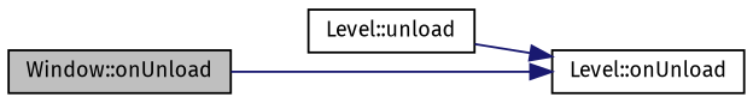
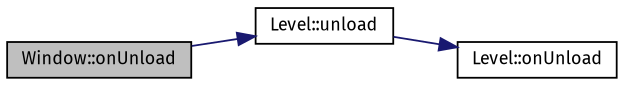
  digraph {
    fontname="Fira Sans"
    rankdir=LR
    node [color=black fillcolor=white fontname="Fira Sans" fontsize=10 shape=record style=filled]
    edge [color=midnightblue fontname="Fira Sans" fontsize=10 labelfontname=Helvetica labelfontsize=10 style=solid]
    n1 [fillcolor=grey75 fontcolor=black height=0.2 label="Window::onUnload" width=0.4]
    n2 [height=0.2 label="Level::unload" width=0.4]
    n3 [height=0.2 label="Level::onUnload" width=0.4]
-   n1 -> n3
+   n1 -> n2
    n2 -> n3
  }
